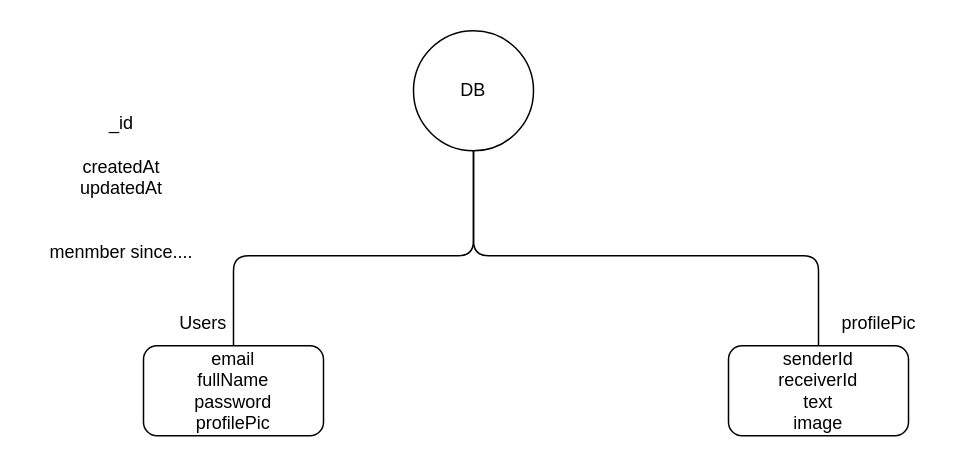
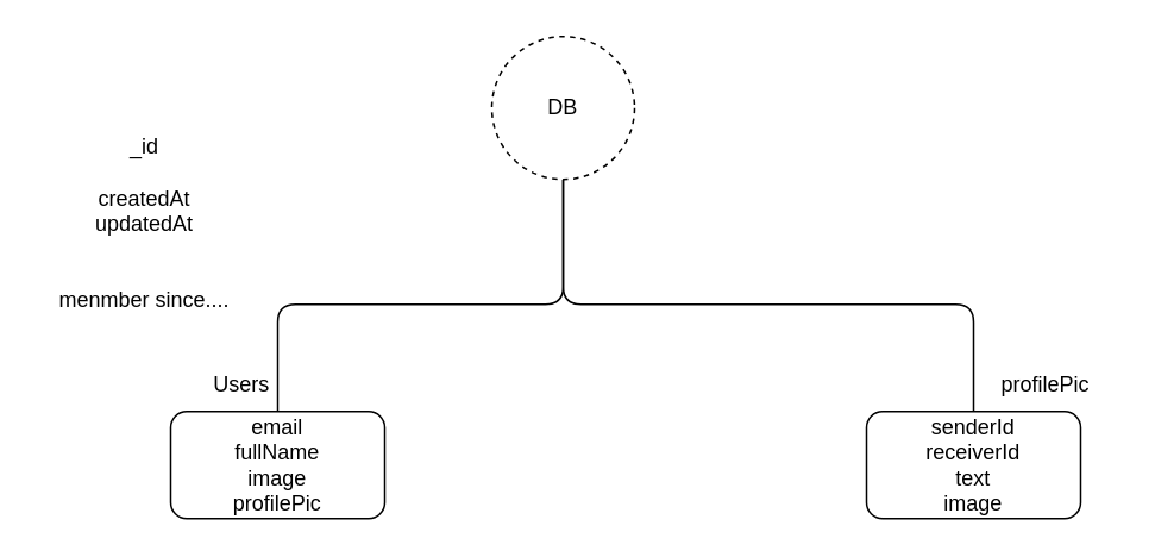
  <mxCell id="0" />
  <mxCell id="1" parent="0" />
  <mxCell id="2" style="edgeStyle=none;html=1;exitX=0.5;exitY=1;exitDx=0;exitDy=0;" edge="1" parent="1" source="4"><mxGeometry relative="1" as="geometry"><mxPoint x="155" y="240" as="targetPoint" /><mxPoint x="465" y="170" as="sourcePoint" /><Array as="points"><mxPoint x="315" y="170" /><mxPoint x="155" y="170" /></Array></mxGeometry></mxCell>
  <mxCell id="3" style="edgeStyle=none;html=1;" edge="1" parent="1" source="4"><mxGeometry relative="1" as="geometry"><mxPoint x="545" y="240" as="targetPoint" /><Array as="points"><mxPoint x="315" y="170" /><mxPoint x="545" y="170" /></Array></mxGeometry></mxCell>
- <mxCell id="4" value="DB" style="ellipse;whiteSpace=wrap;html=1;" vertex="1" parent="1"><mxGeometry x="275" y="20" width="80" height="80" as="geometry" /></mxCell>
- <mxCell id="5" value="email&lt;br&gt;fullName&lt;br&gt;password&lt;br&gt;profilePic" style="rounded=1;whiteSpace=wrap;html=1;" vertex="1" parent="1"><mxGeometry x="95" y="230" width="120" height="60" as="geometry" /></mxCell>
+ <mxCell id="4" value="DB" style="ellipse;whiteSpace=wrap;html=1;dashed=1;" vertex="1" parent="1"><mxGeometry x="275" y="20" width="80" height="80" as="geometry" /></mxCell>
+ <mxCell id="5" value="email&lt;br&gt;fullName&lt;br&gt;image&lt;br&gt;profilePic" style="rounded=1;whiteSpace=wrap;html=1;" vertex="1" parent="1"><mxGeometry x="95" y="230" width="120" height="60" as="geometry" /></mxCell>
  <mxCell id="6" value="Users&lt;br&gt;" style="text;strokeColor=none;align=center;fillColor=none;html=1;verticalAlign=middle;whiteSpace=wrap;rounded=0;" vertex="1" parent="1"><mxGeometry x="95" y="190" width="80" height="50" as="geometry" /></mxCell>
  <mxCell id="7" value="_id&lt;br&gt;&lt;br&gt;createdAt&lt;br&gt;updatedAt&lt;br&gt;&lt;br&gt;&lt;br&gt;menmber since...." style="text;html=1;align=center;verticalAlign=middle;resizable=0;points=[];autosize=1;strokeColor=none;fillColor=none;" vertex="1" parent="1"><mxGeometry x="20" y="70" width="120" height="110" as="geometry" /></mxCell>
  <mxCell id="8" value="senderId&lt;br&gt;receiverId&lt;br&gt;text&lt;br&gt;image" style="rounded=1;whiteSpace=wrap;html=1;" vertex="1" parent="1"><mxGeometry x="485" y="230" width="120" height="60" as="geometry" /></mxCell>
  <mxCell id="9" value="profilePic&lt;br&gt;" style="text;html=1;align=center;verticalAlign=middle;resizable=0;points=[];autosize=1;strokeColor=none;fillColor=none;" vertex="1" parent="1"><mxGeometry x="545" y="200" width="80" height="30" as="geometry" /></mxCell>
